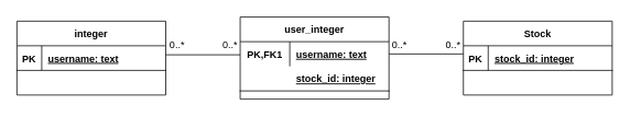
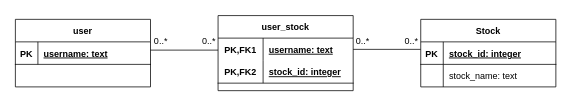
  <mxCell id="0" />
  <mxCell id="1" parent="0" />
- <mxCell id="2" value="integer" style="shape=table;startSize=30;container=1;collapsible=1;childLayout=tableLayout;fixedRows=1;rowLines=0;fontStyle=1;align=center;resizeLast=1;" vertex="1" parent="1"><mxGeometry x="20" y="25" width="180" height="90" as="geometry" /></mxCell>
+ <mxCell id="2" value="user" style="shape=table;startSize=30;container=1;collapsible=1;childLayout=tableLayout;fixedRows=1;rowLines=0;fontStyle=1;align=center;resizeLast=1;" vertex="1" parent="1"><mxGeometry x="20" y="25" width="180" height="90" as="geometry" /></mxCell>
  <mxCell id="3" value="" style="shape=partialRectangle;collapsible=0;dropTarget=0;pointerEvents=0;fillColor=none;top=0;left=0;bottom=1;right=0;points=[[0,0.5],[1,0.5]];portConstraint=eastwest;" vertex="1" parent="2"><mxGeometry y="30" width="180" height="30" as="geometry" /></mxCell>
  <mxCell id="4" value="PK" style="shape=partialRectangle;connectable=0;fillColor=none;top=0;left=0;bottom=0;right=0;fontStyle=1;overflow=hidden;" vertex="1" parent="3"><mxGeometry width="30" height="30" as="geometry" /></mxCell>
  <mxCell id="5" value="username: text" style="shape=partialRectangle;connectable=0;fillColor=none;top=0;left=0;bottom=0;right=0;align=left;spacingLeft=6;fontStyle=5;overflow=hidden;" vertex="1" parent="3"><mxGeometry x="30" width="150" height="30" as="geometry" /></mxCell>
  <mxCell id="6" value="" style="shape=partialRectangle;collapsible=0;dropTarget=0;pointerEvents=0;fillColor=none;top=0;left=0;bottom=0;right=0;points=[[0,0.5],[1,0.5]];portConstraint=eastwest;" vertex="1" parent="2"><mxGeometry y="60" width="180" height="30" as="geometry" /></mxCell>
  <mxCell id="7" value="" style="shape=partialRectangle;connectable=0;fillColor=none;top=0;left=0;bottom=0;right=0;editable=1;overflow=hidden;" vertex="1" parent="6"><mxGeometry width="30" height="30" as="geometry" /></mxCell>
  <mxCell id="8" value="" style="endArrow=none;html=1;exitX=1;exitY=0.5;exitDx=0;exitDy=0;" edge="1" parent="1"><mxGeometry width="50" height="50" relative="1" as="geometry"><mxPoint x="200" y="66" as="sourcePoint" /><mxPoint x="290" y="66" as="targetPoint" /></mxGeometry></mxCell>
  <mxCell id="9" value="Stock" style="shape=table;startSize=30;container=1;collapsible=1;childLayout=tableLayout;fixedRows=1;rowLines=0;fontStyle=1;align=center;resizeLast=1;" vertex="1" parent="1"><mxGeometry x="560" y="25" width="180" height="90" as="geometry" /></mxCell>
  <mxCell id="10" value="" style="shape=partialRectangle;collapsible=0;dropTarget=0;pointerEvents=0;fillColor=none;top=0;left=0;bottom=1;right=0;points=[[0,0.5],[1,0.5]];portConstraint=eastwest;" vertex="1" parent="9"><mxGeometry y="30" width="180" height="30" as="geometry" /></mxCell>
  <mxCell id="11" value="PK" style="shape=partialRectangle;connectable=0;fillColor=none;top=0;left=0;bottom=0;right=0;fontStyle=1;overflow=hidden;" vertex="1" parent="10"><mxGeometry width="30" height="30" as="geometry" /></mxCell>
  <mxCell id="12" value="stock_id: integer" style="shape=partialRectangle;connectable=0;fillColor=none;top=0;left=0;bottom=0;right=0;align=left;spacingLeft=6;fontStyle=5;overflow=hidden;" vertex="1" parent="10"><mxGeometry x="30" width="150" height="30" as="geometry" /></mxCell>
  <mxCell id="13" value="" style="shape=partialRectangle;collapsible=0;dropTarget=0;pointerEvents=0;fillColor=none;top=0;left=0;bottom=0;right=0;points=[[0,0.5],[1,0.5]];portConstraint=eastwest;" vertex="1" parent="9"><mxGeometry y="60" width="180" height="30" as="geometry" /></mxCell>
  <mxCell id="14" value="" style="shape=partialRectangle;connectable=0;fillColor=none;top=0;left=0;bottom=0;right=0;editable=1;overflow=hidden;" vertex="1" parent="13"><mxGeometry width="30" height="30" as="geometry" /></mxCell>
- <mxCell id="16" value="user_integer" style="shape=table;startSize=30;container=1;collapsible=1;childLayout=tableLayout;fixedRows=1;rowLines=0;fontStyle=1;align=center;resizeLast=1;" vertex="1" parent="1"><mxGeometry x="290" y="20" width="180" height="100" as="geometry" /></mxCell>
+ <mxCell id="15" value="stock_name: text" style="shape=partialRectangle;connectable=0;fillColor=none;top=0;left=0;bottom=0;right=0;align=left;spacingLeft=6;overflow=hidden;" vertex="1" parent="13"><mxGeometry x="30" width="150" height="30" as="geometry" /></mxCell>
+ <mxCell id="16" value="user_stock" style="shape=table;startSize=30;container=1;collapsible=1;childLayout=tableLayout;fixedRows=1;rowLines=0;fontStyle=1;align=center;resizeLast=1;" vertex="1" parent="1"><mxGeometry x="290" y="20" width="180" height="100" as="geometry" /></mxCell>
  <mxCell id="17" value="" style="shape=partialRectangle;collapsible=0;dropTarget=0;pointerEvents=0;fillColor=none;top=0;left=0;bottom=0;right=0;points=[[0,0.5],[1,0.5]];portConstraint=eastwest;" vertex="1" parent="16"><mxGeometry y="30" width="180" height="30" as="geometry" /></mxCell>
  <mxCell id="18" value="PK,FK1" style="shape=partialRectangle;connectable=0;fillColor=none;top=0;left=0;bottom=0;right=0;fontStyle=1;overflow=hidden;" vertex="1" parent="17"><mxGeometry width="60" height="30" as="geometry" /></mxCell>
  <mxCell id="19" value="username: text" style="shape=partialRectangle;connectable=0;fillColor=none;top=0;left=0;bottom=0;right=0;align=left;spacingLeft=6;fontStyle=5;overflow=hidden;" vertex="1" parent="17"><mxGeometry x="60" width="120" height="30" as="geometry" /></mxCell>
  <mxCell id="20" value="" style="shape=partialRectangle;collapsible=0;dropTarget=0;pointerEvents=0;fillColor=none;top=0;left=0;bottom=1;right=0;points=[[0,0.5],[1,0.5]];portConstraint=eastwest;" vertex="1" parent="16"><mxGeometry y="60" width="180" height="30" as="geometry" /></mxCell>
+ <mxCell id="21" value="PK,FK2" style="shape=partialRectangle;connectable=0;fillColor=none;top=0;left=0;bottom=0;right=0;fontStyle=1;overflow=hidden;" vertex="1" parent="20"><mxGeometry width="60" height="30" as="geometry" /></mxCell>
  <mxCell id="22" value="stock_id: integer" style="shape=partialRectangle;connectable=0;fillColor=none;top=0;left=0;bottom=0;right=0;align=left;spacingLeft=6;fontStyle=5;overflow=hidden;" vertex="1" parent="20"><mxGeometry x="60" width="120" height="30" as="geometry" /></mxCell>
  <mxCell id="23" value="" style="endArrow=none;html=1;exitX=1;exitY=0.5;exitDx=0;exitDy=0;" edge="1" parent="1"><mxGeometry width="50" height="50" relative="1" as="geometry"><mxPoint x="470" y="65" as="sourcePoint" /><mxPoint x="560" y="65" as="targetPoint" /></mxGeometry></mxCell>
  <mxCell id="24" value="0..*" style="text;html=1;strokeColor=none;fillColor=none;align=center;verticalAlign=middle;whiteSpace=wrap;rounded=0;" vertex="1" parent="1"><mxGeometry x="194" y="45" width="40" height="20" as="geometry" /></mxCell>
  <mxCell id="25" value="0..*" style="text;html=1;strokeColor=none;fillColor=none;align=center;verticalAlign=middle;whiteSpace=wrap;rounded=0;" vertex="1" parent="1"><mxGeometry x="258" y="45" width="40" height="20" as="geometry" /></mxCell>
  <mxCell id="26" value="0..*" style="text;html=1;strokeColor=none;fillColor=none;align=center;verticalAlign=middle;whiteSpace=wrap;rounded=0;" vertex="1" parent="1"><mxGeometry x="463" y="45" width="40" height="20" as="geometry" /></mxCell>
  <mxCell id="27" value="0..*" style="text;html=1;strokeColor=none;fillColor=none;align=center;verticalAlign=middle;whiteSpace=wrap;rounded=0;" vertex="1" parent="1"><mxGeometry x="528" y="45" width="40" height="20" as="geometry" /></mxCell>
